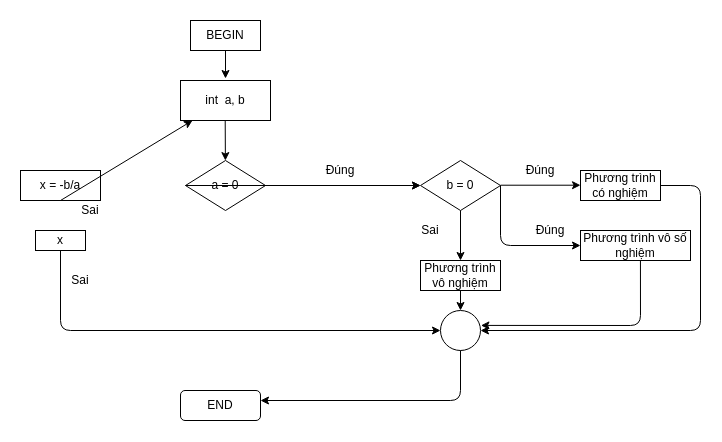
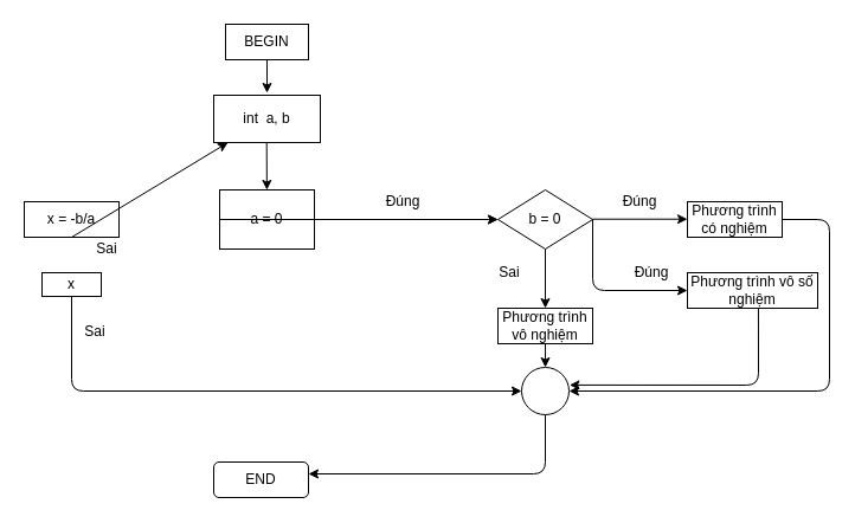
  <mxCell id="0" />
  <mxCell id="1" parent="0" />
  <mxCell id="2" value="BEGIN" style="rounded=0;whiteSpace=wrap;html=1;" parent="1" vertex="1"><mxGeometry x="190" y="20" width="70" height="30" as="geometry" /></mxCell>
  <mxCell id="3" value="int&amp;nbsp; a, b" style="rounded=0;whiteSpace=wrap;html=1;" parent="1" vertex="1"><mxGeometry x="180" y="80" width="90" height="40" as="geometry" /></mxCell>
  <mxCell id="4" value="" style="endArrow=classic;html=1;exitX=0.5;exitY=1;exitDx=0;exitDy=0;" parent="1" source="2" edge="1"><mxGeometry width="50" height="50" relative="1" as="geometry"><mxPoint x="230" y="50" as="sourcePoint" /><mxPoint x="225" y="78" as="targetPoint" /></mxGeometry></mxCell>
  <mxCell id="5" value="" style="endArrow=classic;html=1;exitX=0.5;exitY=1;exitDx=0;exitDy=0;" parent="1" target="6" edge="1"><mxGeometry width="50" height="50" relative="1" as="geometry"><mxPoint x="224.71" y="120" as="sourcePoint" /><mxPoint x="224.71" y="148" as="targetPoint" /></mxGeometry></mxCell>
- <mxCell id="6" value="a = 0" style="rhombus;whiteSpace=wrap;html=1;" parent="1" vertex="1"><mxGeometry x="185" y="160" width="80" height="50" as="geometry" /></mxCell>
+ <mxCell id="6" value="a = 0" style="whiteSpace=wrap;html=1;rounded=0;" parent="1" vertex="1"><mxGeometry x="185" y="160" width="80" height="50" as="geometry" /></mxCell>
  <mxCell id="7" value="" style="endArrow=classic;html=1;exitX=1;exitY=0.5;exitDx=0;exitDy=0;" parent="1" source="6" edge="1"><mxGeometry width="50" height="50" relative="1" as="geometry"><mxPoint x="210" y="180" as="sourcePoint" /><mxPoint x="420" y="185" as="targetPoint" /></mxGeometry></mxCell>
  <mxCell id="8" value="b = 0" style="rhombus;whiteSpace=wrap;html=1;" parent="1" vertex="1"><mxGeometry x="420" y="160" width="80" height="50" as="geometry" /></mxCell>
  <mxCell id="9" value="" style="endArrow=classic;html=1;exitX=0.5;exitY=1;exitDx=0;exitDy=0;" parent="1" source="8" edge="1"><mxGeometry width="50" height="50" relative="1" as="geometry"><mxPoint x="370" y="180" as="sourcePoint" /><mxPoint x="460" y="260" as="targetPoint" /></mxGeometry></mxCell>
  <mxCell id="10" value="Sai" style="text;html=1;strokeColor=none;fillColor=none;align=center;verticalAlign=middle;whiteSpace=wrap;rounded=0;" parent="1" vertex="1"><mxGeometry x="410" y="220" width="40" height="20" as="geometry" /></mxCell>
  <mxCell id="11" value="Đúng" style="text;html=1;strokeColor=none;fillColor=none;align=center;verticalAlign=middle;whiteSpace=wrap;rounded=0;" parent="1" vertex="1"><mxGeometry x="530" y="220" width="40" height="20" as="geometry" /></mxCell>
  <mxCell id="12" value="" style="endArrow=classic;html=1;" parent="1" edge="1"><mxGeometry width="50" height="50" relative="1" as="geometry"><mxPoint x="500" y="184.71" as="sourcePoint" /><mxPoint x="580" y="184.71" as="targetPoint" /></mxGeometry></mxCell>
  <mxCell id="13" value="Phương trình vô nghiệm" style="rounded=0;whiteSpace=wrap;html=1;" parent="1" vertex="1"><mxGeometry x="420" y="260" width="80" height="30" as="geometry" /></mxCell>
  <mxCell id="14" value="Phương trình có nghiệm&lt;span style=&quot;color: rgba(0 , 0 , 0 , 0) ; font-family: monospace ; font-size: 0px&quot;&gt;%3CmxGraphModel%3E%3Croot%3E%3CmxCell%20id%3D%220%22%2F%3E%3CmxCell%20id%3D%221%22%20parent%3D%220%22%2F%3E%3CmxCell%20id%3D%222%22%20value%3D%22Ph%C6%B0%C6%A1ng%20tr%C3%ACnh%20v%C3%B4%20nghi%E1%BB%87m%22%20style%3D%22rounded%3D0%3BwhiteSpace%3Dwrap%3Bhtml%3D1%3B%22%20vertex%3D%221%22%20parent%3D%221%22%3E%3CmxGeometry%20x%3D%22560%22%20y%3D%22-210%22%20width%3D%2280%22%20height%3D%2230%22%20as%3D%22geometry%22%2F%3E%3C%2FmxCell%3E%3C%2Froot%3E%3C%2FmxGraphModel%3E&lt;/span&gt;" style="rounded=0;whiteSpace=wrap;html=1;" parent="1" vertex="1"><mxGeometry x="580" y="170" width="80" height="30" as="geometry" /></mxCell>
  <mxCell id="15" value="Phương trình vô số nghiệm&lt;span style=&quot;color: rgba(0 , 0 , 0 , 0) ; font-family: monospace ; font-size: 0px&quot;&gt;%3CmxGraphModel%3E%3Croot%3E%3CmxCell%20id%3D%220%22%2F%3E%3CmxCell%20id%3D%221%22%20parent%3D%220%22%2F%3E%3CmxCell%20id%3D%222%22%20value%3D%22Ph%C6%B0%C6%A1ng%20tr%C3%ACnh%20v%C3%B4%20nghi%E1%BB%87m%22%20style%3D%22rounded%3D0%3BwhiteSpace%3Dwrap%3Bhtml%3D1%3B%22%20vertex%3D%221%22%20parent%3D%221%22%3E%3CmxGeometry%20x%3D%22560%22%20y%3D%22-210%22%20width%3D%2280%22%20height%3D%2230%22%20as%3D%22geometry%22%2F%3E%3C%2FmxCell%3E%3C%2Froot%3E%3C%2FmxGraphModel%3E&lt;/span&gt;" style="rounded=0;whiteSpace=wrap;html=1;" parent="1" vertex="1"><mxGeometry x="580" y="230" width="110" height="30" as="geometry" /></mxCell>
  <mxCell id="16" value="" style="endArrow=classic;html=1;exitX=1;exitY=0.5;exitDx=0;exitDy=0;entryX=0;entryY=0.5;entryDx=0;entryDy=0;" parent="1" source="8" target="15" edge="1"><mxGeometry width="50" height="50" relative="1" as="geometry"><mxPoint x="510" y="194.71" as="sourcePoint" /><mxPoint x="590" y="194.71" as="targetPoint" /><Array as="points"><mxPoint x="500" y="245" /></Array></mxGeometry></mxCell>
  <mxCell id="17" value="x = -b/a" style="rounded=0;whiteSpace=wrap;html=1;" parent="1" vertex="1"><mxGeometry x="20" y="170" width="80" height="30" as="geometry" /></mxCell>
  <mxCell id="18" value="" style="endArrow=classic;html=1;exitX=0;exitY=0.5;exitDx=0;exitDy=0;" parent="1" source="6" target="8" edge="1"><mxGeometry width="50" height="50" relative="1" as="geometry"><mxPoint x="-10" y="260" as="sourcePoint" /><mxPoint x="40" y="210" as="targetPoint" /></mxGeometry></mxCell>
  <mxCell id="19" value="x" style="rounded=0;whiteSpace=wrap;html=1;" parent="1" vertex="1"><mxGeometry x="35" y="230" width="50" height="20" as="geometry" /></mxCell>
  <mxCell id="20" value="" style="endArrow=classic;html=1;exitX=0.5;exitY=1;exitDx=0;exitDy=0;" parent="1" source="17" target="3" edge="1"><mxGeometry width="50" height="50" relative="1" as="geometry"><mxPoint x="-10" y="260" as="sourcePoint" /><mxPoint x="40" y="210" as="targetPoint" /></mxGeometry></mxCell>
  <mxCell id="21" value="" style="endArrow=classic;html=1;exitX=0.5;exitY=1;exitDx=0;exitDy=0;" parent="1" source="19" edge="1"><mxGeometry width="50" height="50" relative="1" as="geometry"><mxPoint x="-130" y="260" as="sourcePoint" /><mxPoint x="440" y="330" as="targetPoint" /><Array as="points"><mxPoint x="60" y="330" /></Array></mxGeometry></mxCell>
  <mxCell id="22" value="" style="ellipse;whiteSpace=wrap;html=1;aspect=fixed;" parent="1" vertex="1"><mxGeometry x="440" y="310" width="40" height="40" as="geometry" /></mxCell>
  <mxCell id="23" value="" style="endArrow=classic;html=1;exitX=0.5;exitY=1;exitDx=0;exitDy=0;entryX=0.5;entryY=0;entryDx=0;entryDy=0;" parent="1" source="13" target="22" edge="1"><mxGeometry width="50" height="50" relative="1" as="geometry"><mxPoint x="400" y="280" as="sourcePoint" /><mxPoint x="450" y="230" as="targetPoint" /></mxGeometry></mxCell>
  <mxCell id="24" value="" style="endArrow=classic;html=1;entryX=1.011;entryY=0.373;entryDx=0;entryDy=0;entryPerimeter=0;exitX=0.545;exitY=1;exitDx=0;exitDy=0;exitPerimeter=0;" parent="1" source="15" target="22" edge="1"><mxGeometry width="50" height="50" relative="1" as="geometry"><mxPoint x="580" y="250" as="sourcePoint" /><mxPoint x="600" y="230" as="targetPoint" /><Array as="points"><mxPoint x="640" y="325" /></Array></mxGeometry></mxCell>
  <mxCell id="25" value="" style="endArrow=classic;html=1;exitX=1;exitY=0.5;exitDx=0;exitDy=0;entryX=1;entryY=0.5;entryDx=0;entryDy=0;" parent="1" source="14" target="22" edge="1"><mxGeometry width="50" height="50" relative="1" as="geometry"><mxPoint x="550" y="280" as="sourcePoint" /><mxPoint x="700" y="190" as="targetPoint" /><Array as="points"><mxPoint x="700" y="185" /><mxPoint x="700" y="330" /></Array></mxGeometry></mxCell>
  <mxCell id="26" value="" style="endArrow=classic;html=1;" parent="1" edge="1"><mxGeometry width="50" height="50" relative="1" as="geometry"><mxPoint x="460" y="350" as="sourcePoint" /><mxPoint x="260" y="400" as="targetPoint" /><Array as="points"><mxPoint x="460" y="400" /></Array></mxGeometry></mxCell>
  <mxCell id="27" value="END" style="rounded=1;whiteSpace=wrap;html=1;" parent="1" vertex="1"><mxGeometry x="180" y="390" width="80" height="30" as="geometry" /></mxCell>
  <mxCell id="28" value="Sai" style="text;html=1;strokeColor=none;fillColor=none;align=center;verticalAlign=middle;whiteSpace=wrap;rounded=0;" vertex="1" parent="1"><mxGeometry x="60" y="270" width="40" height="20" as="geometry" /></mxCell>
  <mxCell id="29" value="Sai" style="text;html=1;strokeColor=none;fillColor=none;align=center;verticalAlign=middle;whiteSpace=wrap;rounded=0;" vertex="1" parent="1"><mxGeometry x="70" y="200" width="40" height="20" as="geometry" /></mxCell>
  <mxCell id="30" value="Đúng" style="text;html=1;strokeColor=none;fillColor=none;align=center;verticalAlign=middle;whiteSpace=wrap;rounded=0;" vertex="1" parent="1"><mxGeometry x="520" y="160" width="40" height="20" as="geometry" /></mxCell>
  <mxCell id="31" value="Đúng" style="text;html=1;strokeColor=none;fillColor=none;align=center;verticalAlign=middle;whiteSpace=wrap;rounded=0;" vertex="1" parent="1"><mxGeometry x="320" y="160" width="40" height="20" as="geometry" /></mxCell>
